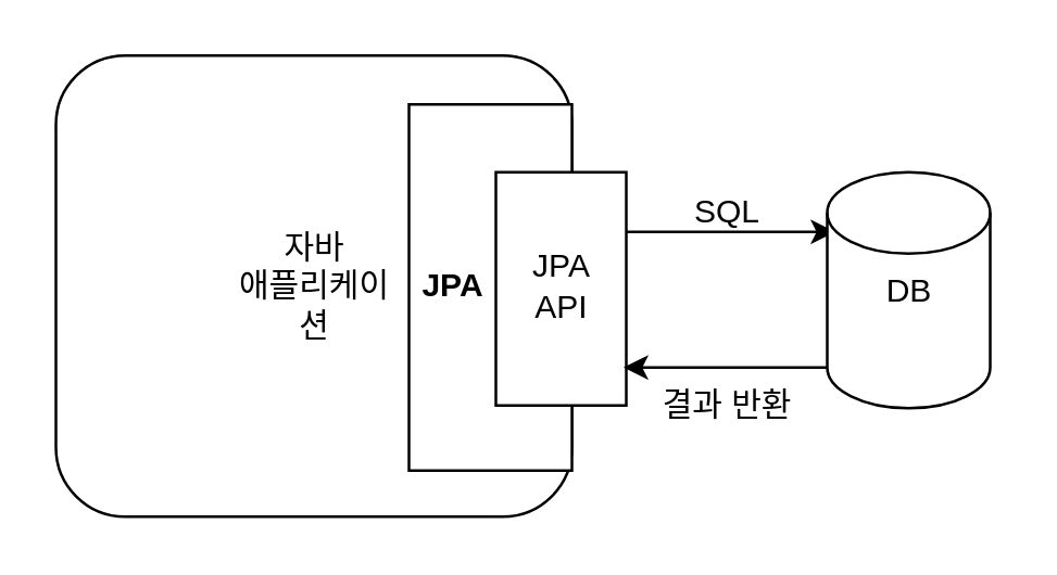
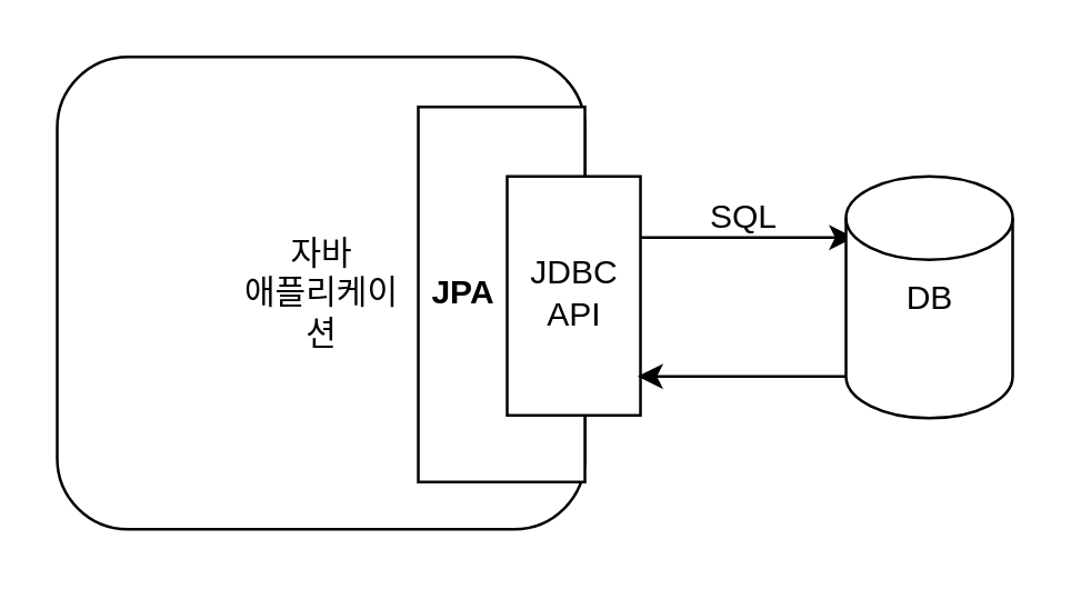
  <mxCell id="0" />
  <mxCell id="1" parent="0" />
  <mxCell id="2" value="" style="group" parent="1" vertex="1" connectable="0"><mxGeometry x="20" y="20" width="346.5" height="170" as="geometry" /></mxCell>
  <mxCell id="3" value="" style="rounded=1;whiteSpace=wrap;html=1;" parent="2" vertex="1"><mxGeometry width="190" height="170" as="geometry" /></mxCell>
  <mxCell id="4" value="자바&lt;br&gt;애플리케이션" style="text;html=1;strokeColor=none;fillColor=none;align=center;verticalAlign=middle;whiteSpace=wrap;rounded=0;" parent="2" vertex="1"><mxGeometry x="62.5" y="70" width="65" height="30" as="geometry" /></mxCell>
  <mxCell id="5" value="" style="rounded=0;whiteSpace=wrap;html=1;" parent="2" vertex="1"><mxGeometry x="130" y="18" width="60" height="135" as="geometry" /></mxCell>
  <mxCell id="6" value="" style="rounded=0;whiteSpace=wrap;html=1;" parent="2" vertex="1"><mxGeometry x="162" y="43" width="48" height="86" as="geometry" /></mxCell>
  <mxCell id="7" value="&lt;b&gt;JPA&lt;/b&gt;" style="text;html=1;strokeColor=none;fillColor=none;align=center;verticalAlign=middle;whiteSpace=wrap;rounded=0;" parent="2" vertex="1"><mxGeometry x="114" y="70" width="65" height="30" as="geometry" /></mxCell>
- <mxCell id="8" value="JPA&lt;br&gt;API" style="text;html=1;strokeColor=none;fillColor=none;align=center;verticalAlign=middle;whiteSpace=wrap;rounded=0;" parent="2" vertex="1"><mxGeometry x="153.5" y="70" width="65" height="30" as="geometry" /></mxCell>
+ <mxCell id="8" value="JDBC&lt;br&gt;API" style="text;html=1;strokeColor=none;fillColor=none;align=center;verticalAlign=middle;whiteSpace=wrap;rounded=0;" parent="2" vertex="1"><mxGeometry x="153.5" y="70" width="65" height="30" as="geometry" /></mxCell>
  <mxCell id="9" value="" style="endArrow=classic;html=1;rounded=0;entryX=0.05;entryY=0.253;entryDx=0;entryDy=0;entryPerimeter=0;" parent="2" target="10" edge="1"><mxGeometry width="50" height="50" relative="1" as="geometry"><mxPoint x="210" y="65" as="sourcePoint" /><mxPoint x="309" y="-50" as="targetPoint" /></mxGeometry></mxCell>
  <mxCell id="10" value="" style="shape=cylinder3;whiteSpace=wrap;html=1;boundedLbl=1;backgroundOutline=1;size=15;" parent="2" vertex="1"><mxGeometry x="284" y="43" width="60" height="87" as="geometry" /></mxCell>
  <mxCell id="11" value="DB" style="text;html=1;strokeColor=none;fillColor=none;align=center;verticalAlign=middle;whiteSpace=wrap;rounded=0;" parent="2" vertex="1"><mxGeometry x="281.5" y="71.5" width="65" height="30" as="geometry" /></mxCell>
  <mxCell id="12" value="" style="endArrow=classic;html=1;rounded=0;entryX=0.979;entryY=0.837;entryDx=0;entryDy=0;entryPerimeter=0;exitX=0;exitY=1;exitDx=0;exitDy=-15;exitPerimeter=0;" parent="2" source="10" target="6" edge="1"><mxGeometry width="50" height="50" relative="1" as="geometry"><mxPoint x="220" y="75" as="sourcePoint" /><mxPoint x="297" y="75.011" as="targetPoint" /></mxGeometry></mxCell>
  <mxCell id="13" value="SQL" style="text;html=1;strokeColor=none;fillColor=none;align=center;verticalAlign=middle;whiteSpace=wrap;rounded=0;" parent="2" vertex="1"><mxGeometry x="215" y="43" width="65" height="30" as="geometry" /></mxCell>
- <mxCell id="14" value="결과 반환" style="text;html=1;strokeColor=none;fillColor=none;align=center;verticalAlign=middle;whiteSpace=wrap;rounded=0;" parent="2" vertex="1"><mxGeometry x="215" y="114" width="65" height="30" as="geometry" /></mxCell>
